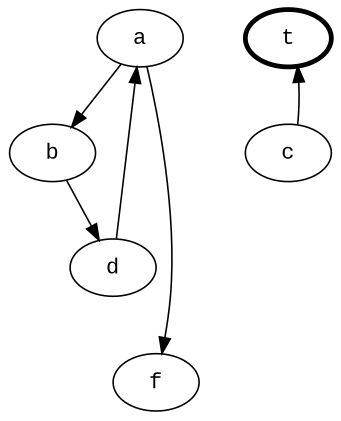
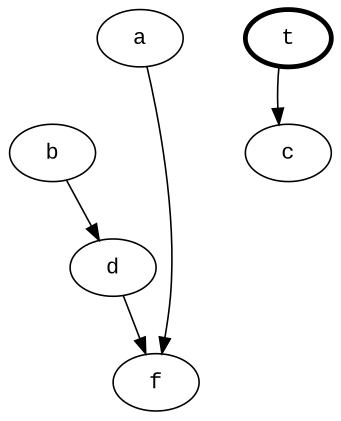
  digraph {
    fontname="Liberation Mono"
    node [fontname="Liberation Mono"]
    edge [fontname="Liberation Mono"]
    a
    b
    f
    d
    t [penwidth=3]
    c
-   a -> b
    a -> f
    b -> d
-   d -> a
-   c -> t
+   d -> f
+   t -> c
  }
